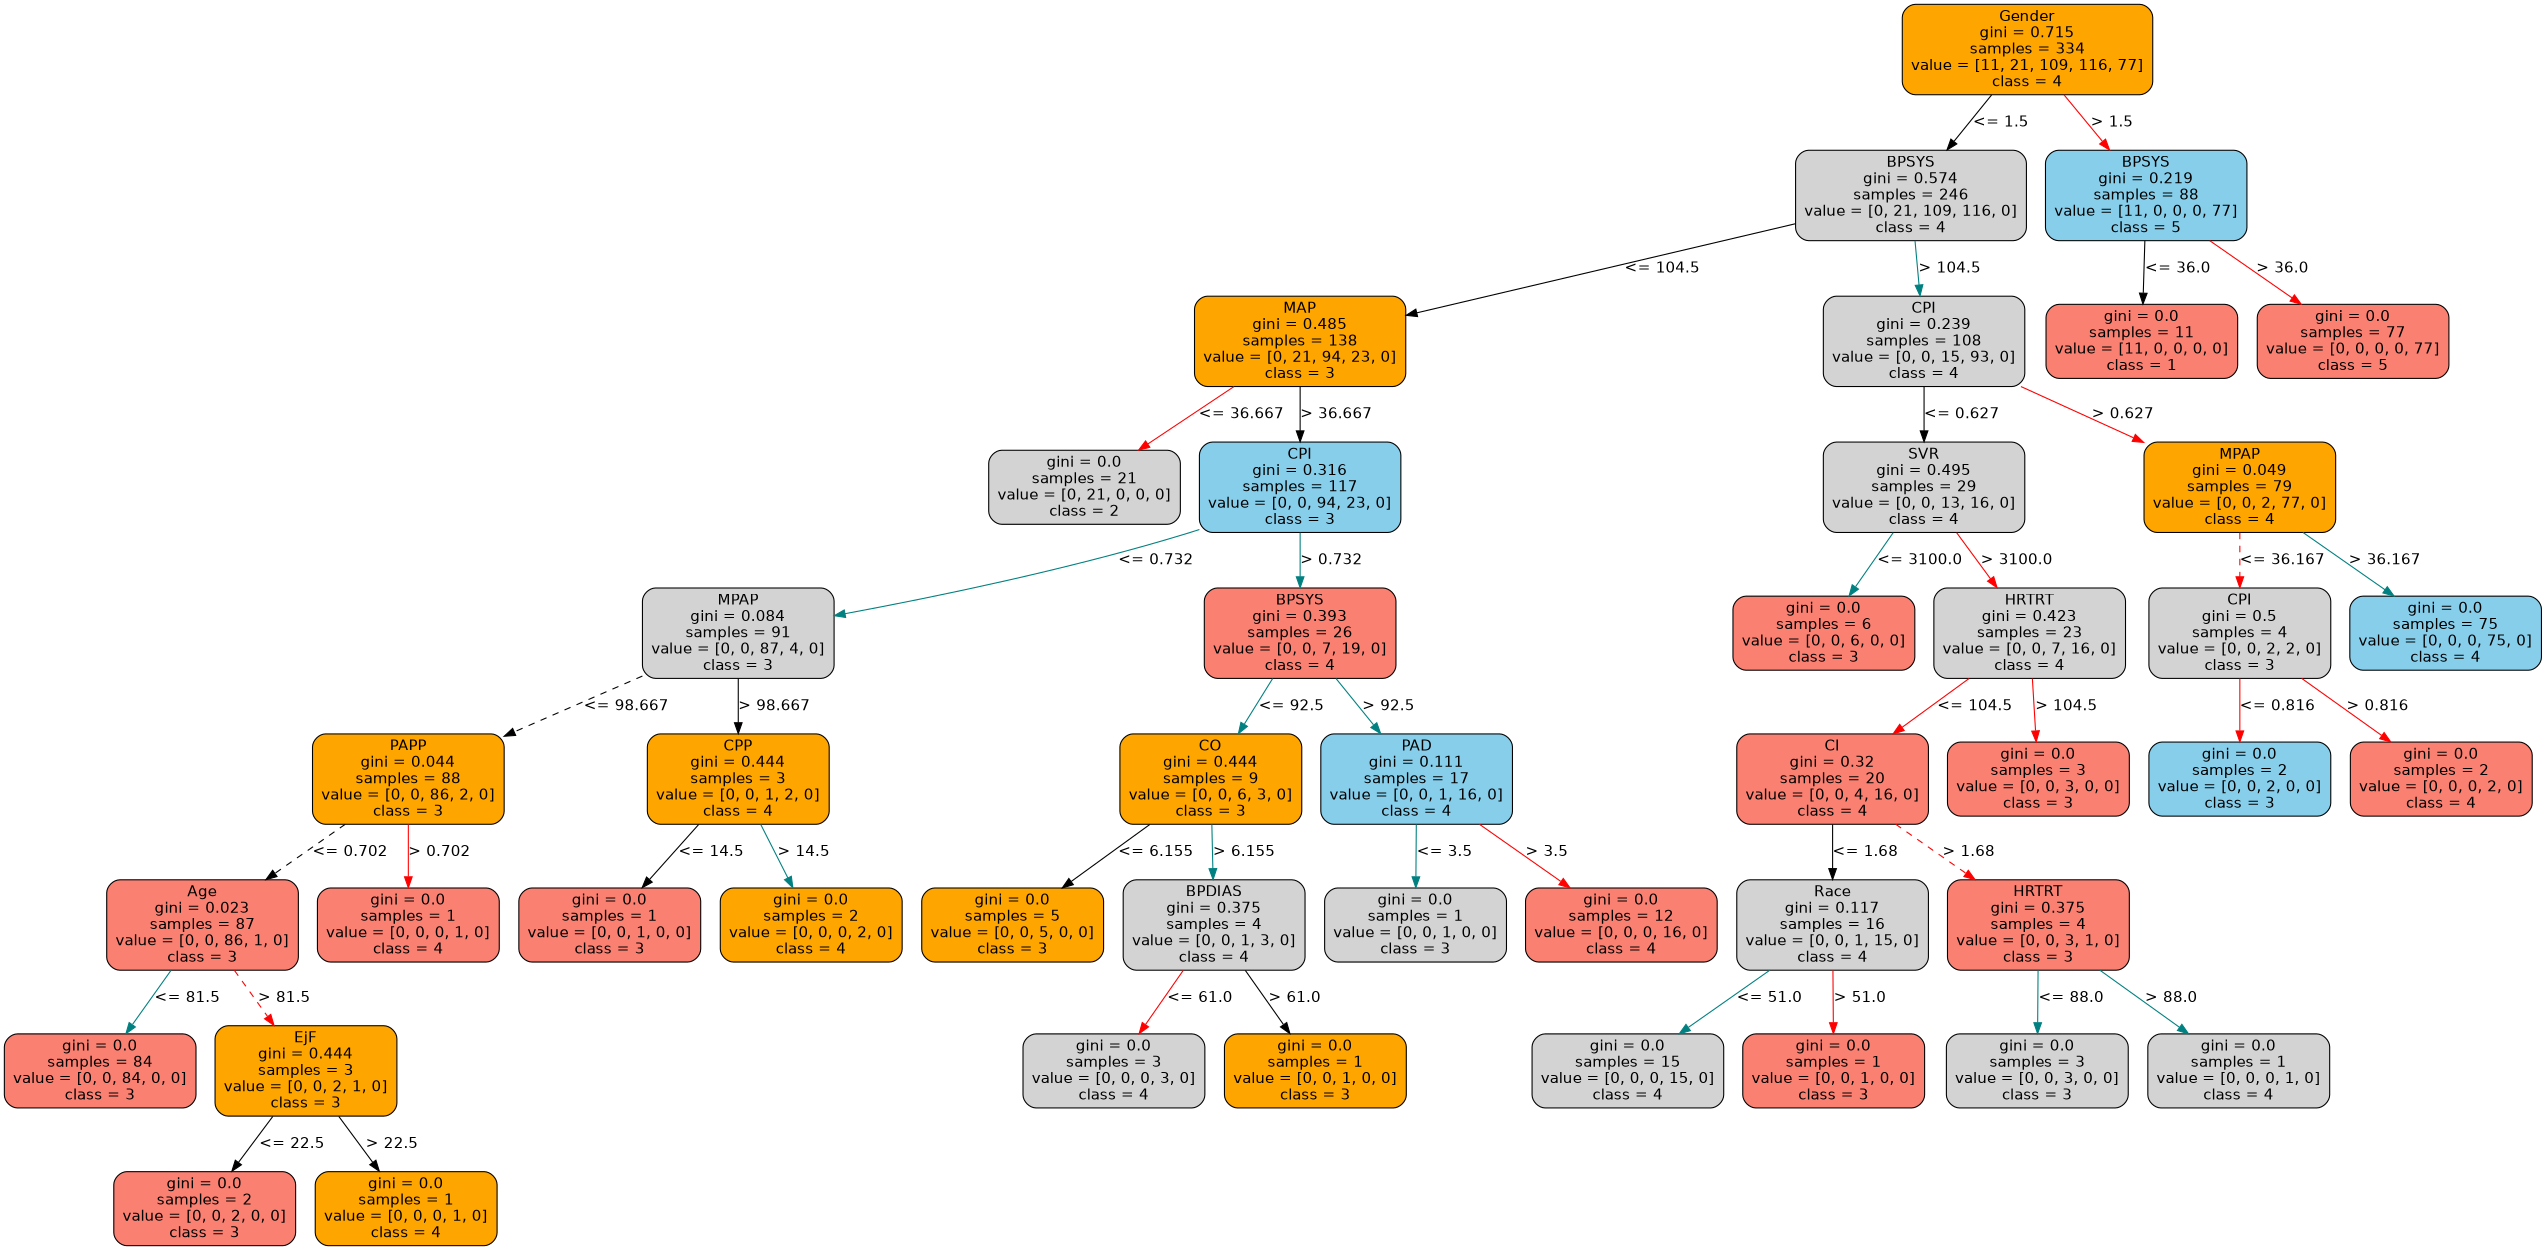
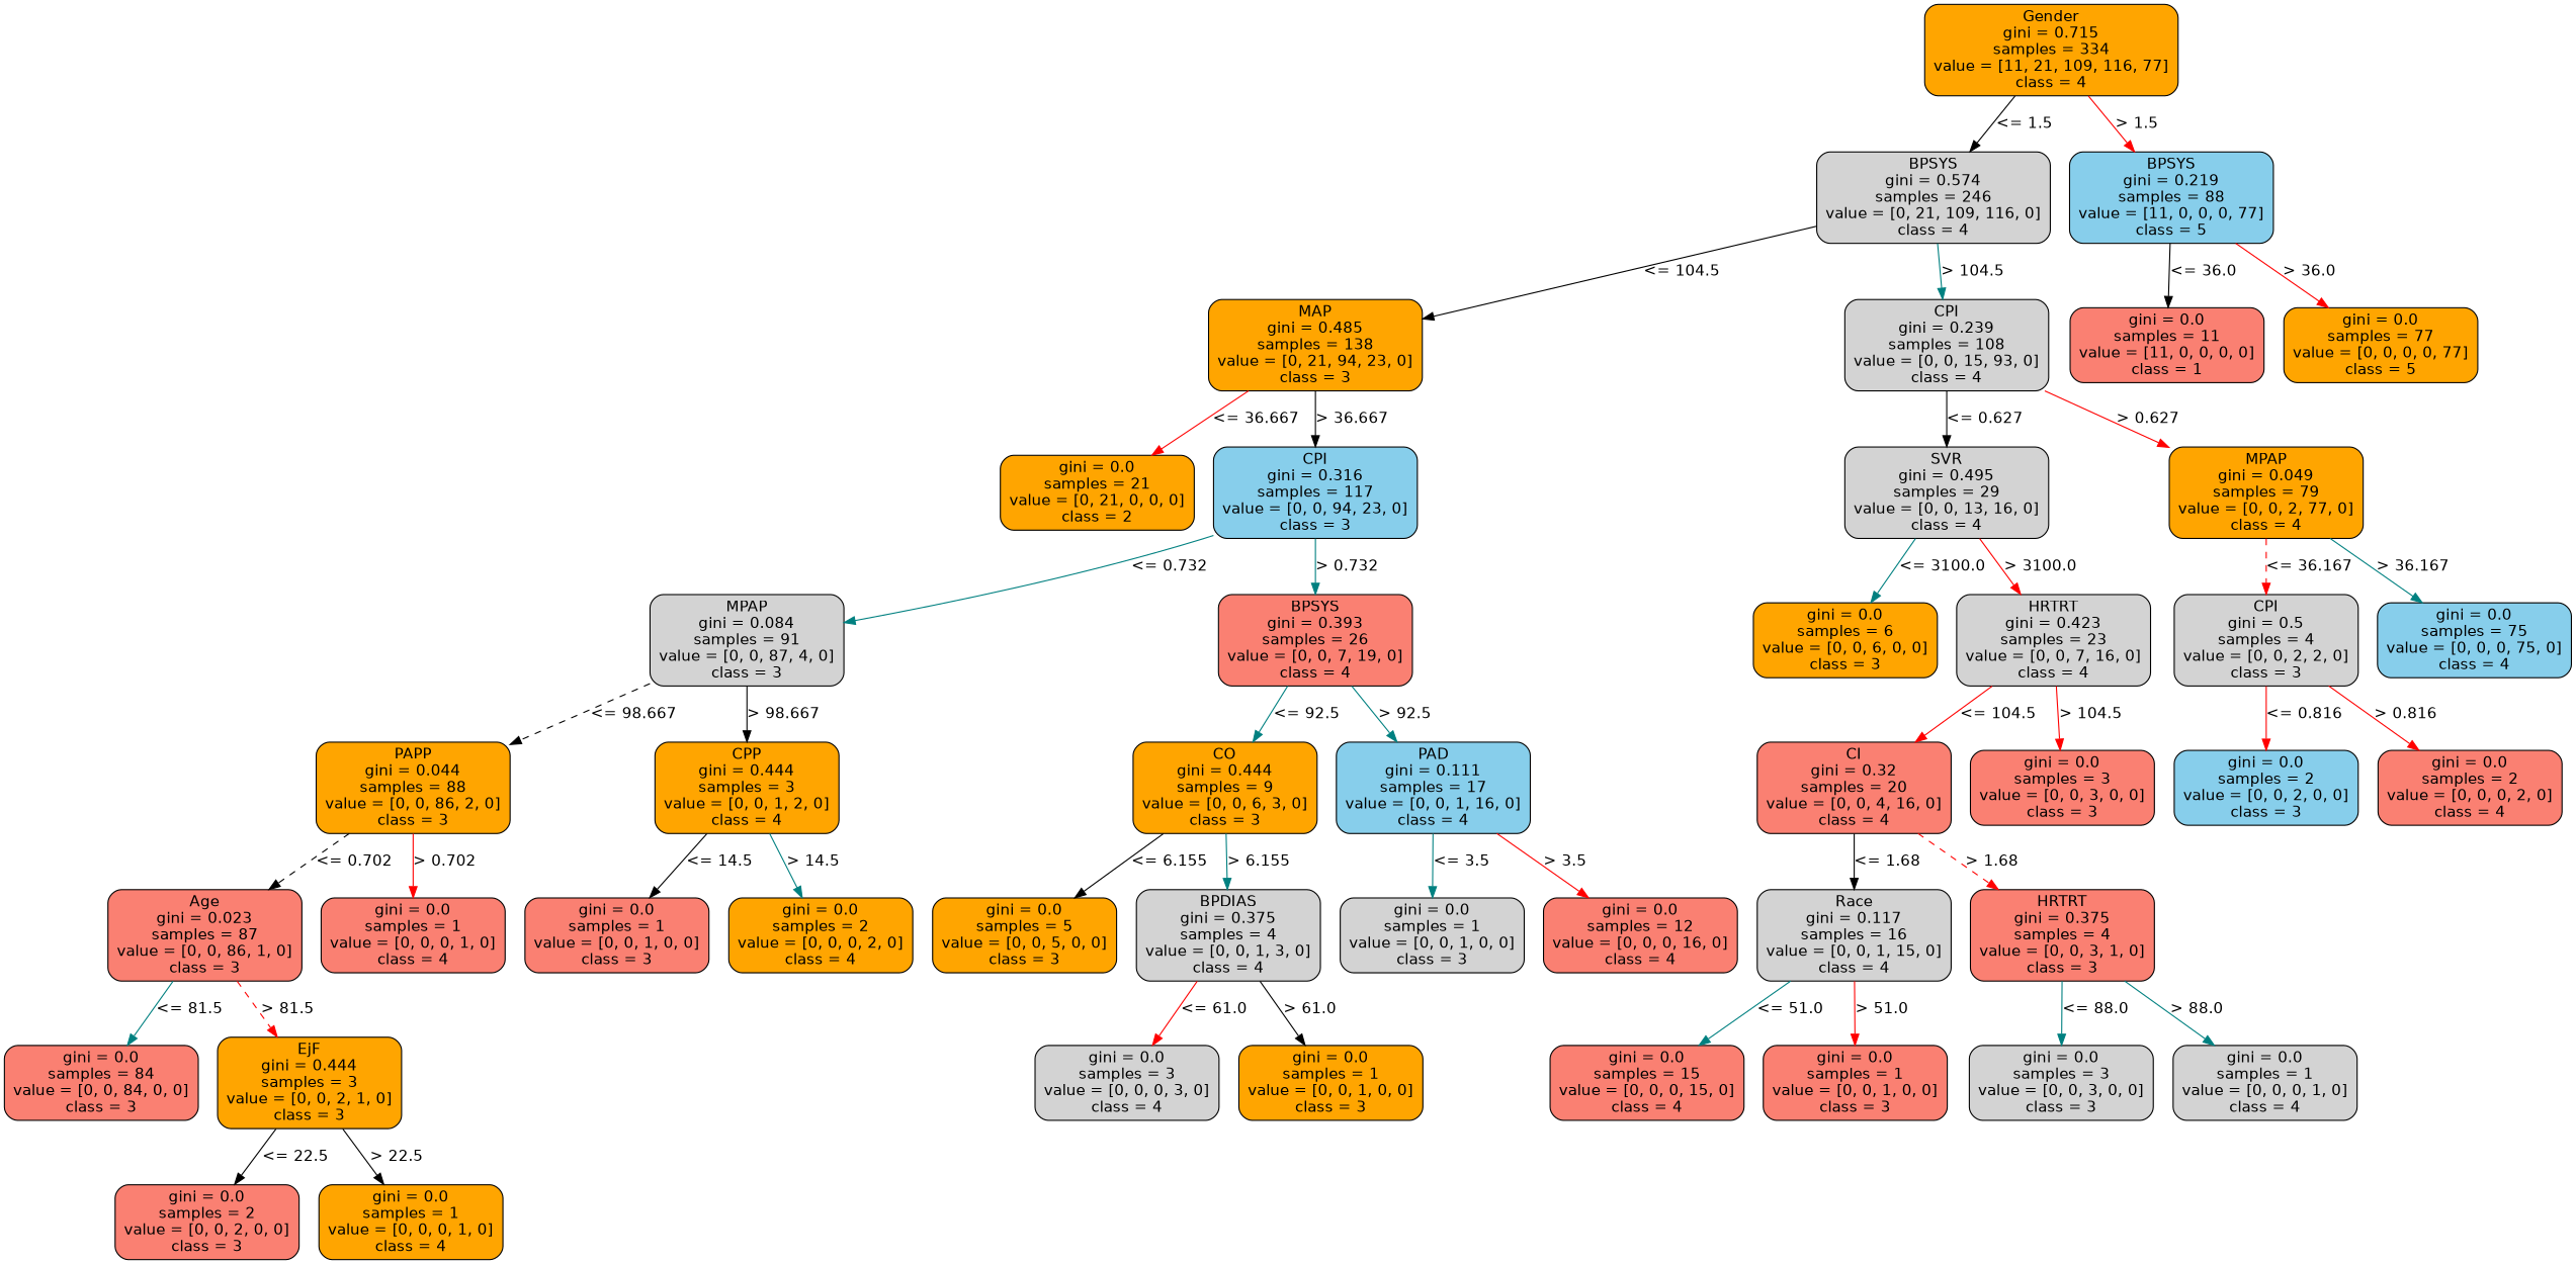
  strict digraph {
    node [color=black fillcolor=lightgrey fontname=helvetica shape=box style="filled, rounded"]
    edge [color=red fontname=helvetica op="<=" param=104.5 style=solid]
    n1 [fillcolor=orange height=1.1528 label="Gender\ngini = 0.715\nsamples = 334\nvalue = [11, 21, 109, 116, 77]\nclass = 4" width=2.6667]
    n2 [height=1.1528 label="BPSYS\ngini = 0.574\nsamples = 246\nvalue = [0, 21, 109, 116, 0]\nclass = 4" width=2.4583]
    n3 [fillcolor=skyblue height=1.1528 label="BPSYS\ngini = 0.219\nsamples = 88\nvalue = [11, 0, 0, 0, 77]\nclass = 5" width=2.1528]
    n4 [fillcolor=orange height=1.1528 label="MAP\ngini = 0.485\nsamples = 138\nvalue = [0, 21, 94, 23, 0]\nclass = 3" width=2.25]
    n5 [height=1.1528 label="CPI\ngini = 0.239\nsamples = 108\nvalue = [0, 0, 15, 93, 0]\nclass = 4" width=2.1528]
    n6 [fillcolor=salmon height=0.94444 label="gini = 0.0\nsamples = 11\nvalue = [11, 0, 0, 0, 0]\nclass = 1" width=2.0417]
-   n7 [fillcolor=salmon height=0.94444 label="gini = 0.0\nsamples = 77\nvalue = [0, 0, 0, 0, 77]\nclass = 5" width=2.0417]
-   n8 [height=0.94444 label="gini = 0.0\nsamples = 21\nvalue = [0, 21, 0, 0, 0]\nclass = 2" width=2.0417]
+   n7 [fillcolor=orange height=0.94444 label="gini = 0.0\nsamples = 77\nvalue = [0, 0, 0, 0, 77]\nclass = 5" width=2.0417]
+   n8 [fillcolor=orange height=0.94444 label="gini = 0.0\nsamples = 21\nvalue = [0, 21, 0, 0, 0]\nclass = 2" width=2.0417]
    n9 [fillcolor=skyblue height=1.1528 label="CPI\ngini = 0.316\nsamples = 117\nvalue = [0, 0, 94, 23, 0]\nclass = 3" width=2.1528]
    n10 [height=1.1528 label="SVR\ngini = 0.495\nsamples = 29\nvalue = [0, 0, 13, 16, 0]\nclass = 4" width=2.1528]
    n11 [fillcolor=orange height=1.1528 label="MPAP\ngini = 0.049\nsamples = 79\nvalue = [0, 0, 2, 77, 0]\nclass = 4" width=2.0417]
    n12 [height=1.1528 label="MPAP\ngini = 0.084\nsamples = 91\nvalue = [0, 0, 87, 4, 0]\nclass = 3" width=2.0417]
    n13 [fillcolor=salmon height=1.1528 label="BPSYS\ngini = 0.393\nsamples = 26\nvalue = [0, 0, 7, 19, 0]\nclass = 4" width=2.0417]
-   n14 [fillcolor=salmon height=0.94444 label="gini = 0.0\nsamples = 6\nvalue = [0, 0, 6, 0, 0]\nclass = 3" width=1.9444]
+   n14 [fillcolor=orange height=0.94444 label="gini = 0.0\nsamples = 6\nvalue = [0, 0, 6, 0, 0]\nclass = 3" width=1.9444]
    n15 [height=1.1528 label="HRTRT\ngini = 0.423\nsamples = 23\nvalue = [0, 0, 7, 16, 0]\nclass = 4" width=2.0417]
    n16 [height=1.1528 label="CPI\ngini = 0.5\nsamples = 4\nvalue = [0, 0, 2, 2, 0]\nclass = 3" width=1.9444]
    n17 [fillcolor=skyblue height=0.94444 label="gini = 0.0\nsamples = 75\nvalue = [0, 0, 0, 75, 0]\nclass = 4" width=2.0417]
    n18 [fillcolor=orange height=1.1528 label="PAPP\ngini = 0.044\nsamples = 88\nvalue = [0, 0, 86, 2, 0]\nclass = 3" width=2.0417]
    n19 [fillcolor=orange height=1.1528 label="CPP\ngini = 0.444\nsamples = 3\nvalue = [0, 0, 1, 2, 0]\nclass = 4" width=1.9444]
    n20 [fillcolor=orange height=1.1528 label="CO\ngini = 0.444\nsamples = 9\nvalue = [0, 0, 6, 3, 0]\nclass = 3" width=1.9444]
    n21 [fillcolor=skyblue height=1.1528 label="PAD\ngini = 0.111\nsamples = 17\nvalue = [0, 0, 1, 16, 0]\nclass = 4" width=2.0417]
    n22 [fillcolor=salmon height=1.1528 label="Age\ngini = 0.023\nsamples = 87\nvalue = [0, 0, 86, 1, 0]\nclass = 3" width=2.0417]
    n23 [fillcolor=salmon height=0.94444 label="gini = 0.0\nsamples = 1\nvalue = [0, 0, 0, 1, 0]\nclass = 4" width=1.9444]
    n24 [fillcolor=salmon height=0.94444 label="gini = 0.0\nsamples = 1\nvalue = [0, 0, 1, 0, 0]\nclass = 3" width=1.9444]
    n25 [fillcolor=orange height=0.94444 label="gini = 0.0\nsamples = 2\nvalue = [0, 0, 0, 2, 0]\nclass = 4" width=1.9444]
    n26 [fillcolor=orange height=0.94444 label="gini = 0.0\nsamples = 5\nvalue = [0, 0, 5, 0, 0]\nclass = 3" width=1.9444]
    n27 [height=1.1528 label="BPDIAS\ngini = 0.375\nsamples = 4\nvalue = [0, 0, 1, 3, 0]\nclass = 4" width=1.9444]
    n28 [height=0.94444 label="gini = 0.0\nsamples = 1\nvalue = [0, 0, 1, 0, 0]\nclass = 3" width=1.9444]
    n29 [fillcolor=salmon height=0.94444 label="gini = 0.0\nsamples = 12\nvalue = [0, 0, 0, 16, 0]\nclass = 4" width=2.0417]
    n30 [fillcolor=salmon height=0.94444 label="gini = 0.0\nsamples = 84\nvalue = [0, 0, 84, 0, 0]\nclass = 3" width=2.0417]
    n31 [fillcolor=orange height=1.1528 label="EjF\ngini = 0.444\nsamples = 3\nvalue = [0, 0, 2, 1, 0]\nclass = 3" width=1.9444]
    n32 [fillcolor=salmon height=0.94444 label="gini = 0.0\nsamples = 2\nvalue = [0, 0, 2, 0, 0]\nclass = 3" width=1.9444]
    n33 [fillcolor=orange height=0.94444 label="gini = 0.0\nsamples = 1\nvalue = [0, 0, 0, 1, 0]\nclass = 4" width=1.9444]
    n34 [height=0.94444 label="gini = 0.0\nsamples = 3\nvalue = [0, 0, 0, 3, 0]\nclass = 4" width=1.9444]
    n35 [fillcolor=orange height=0.94444 label="gini = 0.0\nsamples = 1\nvalue = [0, 0, 1, 0, 0]\nclass = 3" width=1.9444]
    n36 [fillcolor=salmon height=1.1528 label="CI\ngini = 0.32\nsamples = 20\nvalue = [0, 0, 4, 16, 0]\nclass = 4" width=2.0417]
    n37 [fillcolor=salmon height=0.94444 label="gini = 0.0\nsamples = 3\nvalue = [0, 0, 3, 0, 0]\nclass = 3" width=1.9444]
    n38 [fillcolor=skyblue height=0.94444 label="gini = 0.0\nsamples = 2\nvalue = [0, 0, 2, 0, 0]\nclass = 3" width=1.9444]
    n39 [fillcolor=salmon height=0.94444 label="gini = 0.0\nsamples = 2\nvalue = [0, 0, 0, 2, 0]\nclass = 4" width=1.9444]
    n40 [height=1.1528 label="Race\ngini = 0.117\nsamples = 16\nvalue = [0, 0, 1, 15, 0]\nclass = 4" width=2.0417]
    n41 [fillcolor=salmon height=1.1528 label="HRTRT\ngini = 0.375\nsamples = 4\nvalue = [0, 0, 3, 1, 0]\nclass = 3" width=1.9444]
-   n42 [height=0.94444 label="gini = 0.0\nsamples = 15\nvalue = [0, 0, 0, 15, 0]\nclass = 4" width=2.0417]
+   n42 [fillcolor=salmon height=0.94444 label="gini = 0.0\nsamples = 15\nvalue = [0, 0, 0, 15, 0]\nclass = 4" width=2.0417]
    n43 [fillcolor=salmon height=0.94444 label="gini = 0.0\nsamples = 1\nvalue = [0, 0, 1, 0, 0]\nclass = 3" width=1.9444]
    n44 [height=0.94444 label="gini = 0.0\nsamples = 3\nvalue = [0, 0, 3, 0, 0]\nclass = 3" width=1.9444]
    n45 [height=0.94444 label="gini = 0.0\nsamples = 1\nvalue = [0, 0, 0, 1, 0]\nclass = 4" width=1.9444]
    n1 -> n2 [color=black label="<= 1.5" labelangle=45 labeldistance=2.5 param=1.5]
    n1 -> n3 [label="> 1.5" labelangle=-45 labeldistance=2.5 op=">" param=1.5]
    n2 -> n4 [color=black label="<= 104.5"]
    n2 -> n5 [color=teal label="> 104.5" op=">"]
    n3 -> n6 [color=black label="<= 36.0" param=36.0]
    n3 -> n7 [label="> 36.0" op=">" param=36.0]
    n4 -> n8 [label="<= 36.667" param=36.667]
    n4 -> n9 [color=black label="> 36.667" op=">" param=36.667]
    n5 -> n10 [color=black label="<= 0.627" param=0.627]
    n5 -> n11 [label="> 0.627" op=">" param=0.627]
    n9 -> n12 [color=teal label="<= 0.732" param=0.732]
    n9 -> n13 [color=teal label="> 0.732" op=">" param=0.732]
    n10 -> n14 [color=teal label="<= 3100.0" param=3100.0]
    n10 -> n15 [label="> 3100.0" op=">" param=3100.0]
    n11 -> n16 [label="<= 36.167" param=36.167 style=dashed]
    n11 -> n17 [color=teal label="> 36.167" op=">" param=36.167]
    n12 -> n18 [color=black label="<= 98.667" param=98.667 style=dashed]
    n12 -> n19 [color=black label="> 98.667" op=">" param=98.667]
    n13 -> n20 [color=teal label="<= 92.5" param=92.5]
    n13 -> n21 [color=teal label="> 92.5" op=">" param=92.5]
    n15 -> n36 [label="<= 104.5"]
    n15 -> n37 [label="> 104.5" op=">"]
    n16 -> n38 [label="<= 0.816" param=0.816]
    n16 -> n39 [label="> 0.816" op=">" param=0.816]
    n18 -> n22 [color=black label="<= 0.702" param=0.702 style=dashed]
    n18 -> n23 [label="> 0.702" op=">" param=0.702]
    n19 -> n24 [color=black label="<= 14.5" param=14.5]
    n19 -> n25 [color=teal label="> 14.5" op=">" param=14.5]
    n20 -> n26 [color=black label="<= 6.155" param=6.155]
    n20 -> n27 [color=teal label="> 6.155" op=">" param=6.155]
    n21 -> n28 [color=teal label="<= 3.5" param=3.5]
    n21 -> n29 [label="> 3.5" op=">" param=3.5]
    n22 -> n30 [color=teal label="<= 81.5" param=81.5]
    n22 -> n31 [label="> 81.5" op=">" param=81.5 style=dashed]
    n27 -> n34 [label="<= 61.0" param=61.0]
    n27 -> n35 [color=black label="> 61.0" op=">" param=61.0]
    n31 -> n32 [color=black label="<= 22.5" param=22.5]
    n31 -> n33 [color=black label="> 22.5" op=">" param=22.5]
    n36 -> n40 [color=black label="<= 1.68" param=1.68]
    n36 -> n41 [label="> 1.68" op=">" param=1.68 style=dashed]
    n40 -> n42 [color=teal label="<= 51.0" param=51.0]
    n40 -> n43 [label="> 51.0" op=">" param=51.0]
    n41 -> n44 [color=teal label="<= 88.0" param=88.0]
    n41 -> n45 [color=teal label="> 88.0" op=">" param=88.0]
  }
